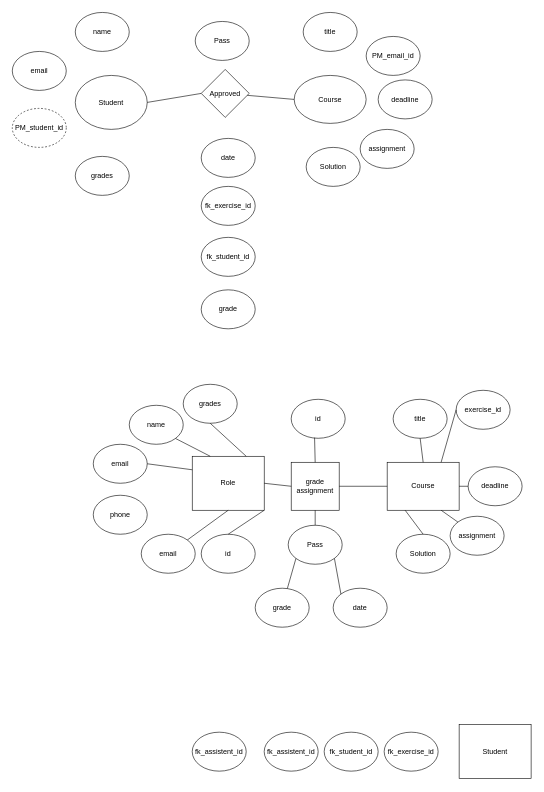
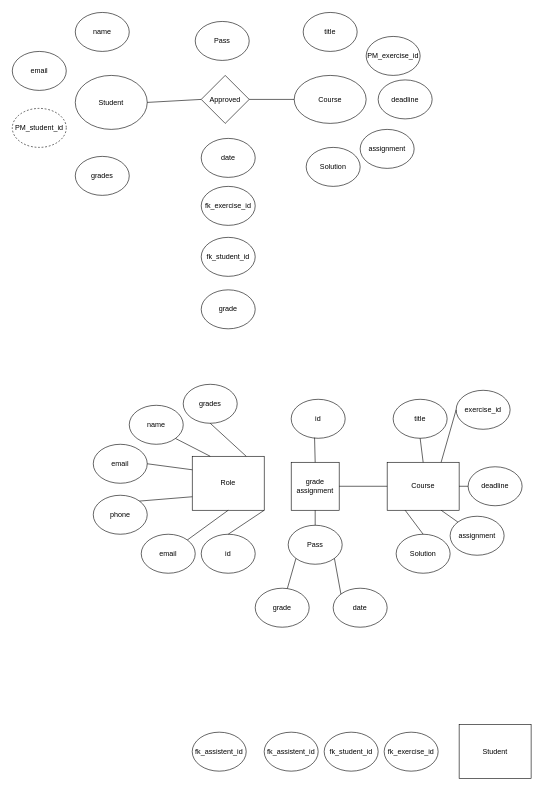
  <mxCell id="0" />
  <mxCell id="1" parent="0" />
  <mxCell id="2" value="Course" style="ellipse;whiteSpace=wrap;html=1;" parent="1" vertex="1"><mxGeometry x="490" y="125" width="120" height="80" as="geometry" /></mxCell>
  <mxCell id="3" value="Student" style="ellipse;whiteSpace=wrap;html=1;" parent="1" vertex="1"><mxGeometry y="125" width="120" height="90" as="geometry" x="125" /></mxCell>
- <mxCell id="4" value="Approved" style="rhombus;whiteSpace=wrap;html=1;" parent="1" vertex="1"><mxGeometry x="335" y="115" width="80" height="80" as="geometry" /></mxCell>
+ <mxCell id="4" value="Approved" style="rhombus;whiteSpace=wrap;html=1;" parent="1" vertex="1"><mxGeometry x="335" y="125" width="80" height="80" as="geometry" /></mxCell>
  <mxCell id="5" value="" style="endArrow=none;html=1;rounded=0;exitX=1;exitY=0.5;exitDx=0;exitDy=0;entryX=0;entryY=0.5;entryDx=0;entryDy=0;" parent="1" source="3" target="4" edge="1"><mxGeometry width="50" height="50" relative="1" as="geometry"><mxPoint x="530" y="220" as="sourcePoint" /><mxPoint x="580" y="170" as="targetPoint" /></mxGeometry></mxCell>
  <mxCell id="6" value="" style="endArrow=none;html=1;rounded=0;entryX=0;entryY=0.5;entryDx=0;entryDy=0;" parent="1" source="4" target="2" edge="1"><mxGeometry width="50" height="50" relative="1" as="geometry"><mxPoint x="530" y="220" as="sourcePoint" /><mxPoint x="580" y="170" as="targetPoint" /></mxGeometry></mxCell>
  <mxCell id="7" value="date" style="ellipse;whiteSpace=wrap;html=1;" parent="1" vertex="1"><mxGeometry x="335" y="230" width="90" height="65" as="geometry" /></mxCell>
  <mxCell id="8" value="title" style="ellipse;whiteSpace=wrap;html=1;" parent="1" vertex="1"><mxGeometry x="505" y="20" width="90" height="65" as="geometry" /></mxCell>
- <mxCell id="9" value="PM_email_id" style="ellipse;whiteSpace=wrap;html=1;" parent="1" vertex="1"><mxGeometry x="610" y="60" width="90" height="65" as="geometry" /></mxCell>
+ <mxCell id="9" value="PM_exercise_id" style="ellipse;whiteSpace=wrap;html=1;" parent="1" vertex="1"><mxGeometry x="610" y="60" width="90" height="65" as="geometry" /></mxCell>
  <mxCell id="10" value="PM_student_id" style="ellipse;whiteSpace=wrap;html=1;dashed=1;" parent="1" vertex="1"><mxGeometry x="20" y="180" width="90" height="65" as="geometry" /></mxCell>
  <mxCell id="11" value="fk_exercise_id" style="ellipse;whiteSpace=wrap;html=1;" parent="1" vertex="1"><mxGeometry x="335" y="310" width="90" height="65" as="geometry" /></mxCell>
  <mxCell id="12" value="fk_student_id" style="ellipse;whiteSpace=wrap;html=1;" parent="1" vertex="1"><mxGeometry x="335" y="395" width="90" height="65" as="geometry" /></mxCell>
  <mxCell id="13" value="deadline" style="ellipse;whiteSpace=wrap;html=1;" parent="1" vertex="1"><mxGeometry x="630" y="132.5" width="90" height="65" as="geometry" /></mxCell>
  <mxCell id="14" value="assignment" style="ellipse;whiteSpace=wrap;html=1;" parent="1" vertex="1"><mxGeometry x="600" y="215" width="90" height="65" as="geometry" /></mxCell>
  <mxCell id="15" value="name" style="ellipse;whiteSpace=wrap;html=1;" parent="1" vertex="1"><mxGeometry y="20" width="90" height="65" as="geometry" x="125" /></mxCell>
  <mxCell id="16" value="Solution" style="ellipse;whiteSpace=wrap;html=1;" parent="1" vertex="1"><mxGeometry x="510" y="245" width="90" height="65" as="geometry" /></mxCell>
  <mxCell id="17" value="Pass" style="ellipse;whiteSpace=wrap;html=1;" parent="1" vertex="1"><mxGeometry x="325" y="35" width="90" height="65" as="geometry" /></mxCell>
  <mxCell id="18" value="fk_assistent_id" style="ellipse;whiteSpace=wrap;html=1;" parent="1" vertex="1"><mxGeometry x="440" y="1220" width="90" height="65" as="geometry" /></mxCell>
  <mxCell id="19" value="email" style="ellipse;whiteSpace=wrap;html=1;" parent="1" vertex="1"><mxGeometry x="20" y="85" width="90" height="65" as="geometry" /></mxCell>
  <mxCell id="20" value="grades" style="ellipse;whiteSpace=wrap;html=1;" parent="1" vertex="1"><mxGeometry y="260" width="90" height="65" as="geometry" x="125" /></mxCell>
  <mxCell id="21" value="grade" style="ellipse;whiteSpace=wrap;html=1;" parent="1" vertex="1"><mxGeometry x="335" y="482.5" width="90" height="65" as="geometry" /></mxCell>
  <mxCell id="22" value="Course" style="square;whiteSpace=wrap;html=1;" parent="1" vertex="1"><mxGeometry x="645" y="770" width="120" height="80" as="geometry" /></mxCell>
  <mxCell id="23" value="Student" style="square;whiteSpace=wrap;html=1;" parent="1" vertex="1"><mxGeometry x="765" y="1207.5" width="120" height="90" as="geometry" /></mxCell>
  <mxCell id="24" value="grade assignment" style="square;whiteSpace=wrap;html=1;" parent="1" vertex="1"><mxGeometry x="485" y="770" width="80" height="80" as="geometry" /></mxCell>
  <mxCell id="25" value="date" style="ellipse;whiteSpace=wrap;html=1;" parent="1" vertex="1"><mxGeometry x="555" y="980" width="90" height="65" as="geometry" /></mxCell>
  <mxCell id="26" value="title" style="ellipse;whiteSpace=wrap;html=1;" parent="1" vertex="1"><mxGeometry x="655" y="665" width="90" height="65" as="geometry" /></mxCell>
  <mxCell id="27" value="exercise_id" style="ellipse;whiteSpace=wrap;html=1;" parent="1" vertex="1"><mxGeometry x="760" y="650" width="90" height="65" as="geometry" /></mxCell>
  <mxCell id="28" value="fk_exercise_id" style="ellipse;whiteSpace=wrap;html=1;" parent="1" vertex="1"><mxGeometry x="640" y="1220" width="90" height="65" as="geometry" /></mxCell>
  <mxCell id="29" value="fk_student_id" style="ellipse;whiteSpace=wrap;html=1;" parent="1" vertex="1"><mxGeometry x="540" y="1220" width="90" height="65" as="geometry" /></mxCell>
  <mxCell id="30" value="deadline" style="ellipse;whiteSpace=wrap;html=1;" parent="1" vertex="1"><mxGeometry x="780" y="777.5" width="90" height="65" as="geometry" /></mxCell>
  <mxCell id="31" value="assignment" style="ellipse;whiteSpace=wrap;html=1;" parent="1" vertex="1"><mxGeometry x="750" y="860" width="90" height="65" as="geometry" /></mxCell>
  <mxCell id="32" value="name" style="ellipse;whiteSpace=wrap;html=1;" parent="1" vertex="1"><mxGeometry x="215" y="675" width="90" height="65" as="geometry" /></mxCell>
  <mxCell id="33" value="Solution" style="ellipse;whiteSpace=wrap;html=1;" parent="1" vertex="1"><mxGeometry x="660" y="890" width="90" height="65" as="geometry" /></mxCell>
  <mxCell id="34" value="Pass" style="ellipse;whiteSpace=wrap;html=1;" parent="1" vertex="1"><mxGeometry x="480" y="875" width="90" height="65" as="geometry" /></mxCell>
  <mxCell id="35" value="email" style="ellipse;whiteSpace=wrap;html=1;" parent="1" vertex="1"><mxGeometry x="155" y="740" width="90" height="65" as="geometry" /></mxCell>
  <mxCell id="36" value="grades" style="ellipse;whiteSpace=wrap;html=1;" parent="1" vertex="1"><mxGeometry x="305" y="640" width="90" height="65" as="geometry" /></mxCell>
  <mxCell id="37" value="grade" style="ellipse;whiteSpace=wrap;html=1;" parent="1" vertex="1"><mxGeometry x="425" y="980" width="90" height="65" as="geometry" /></mxCell>
  <mxCell id="38" value="Role" style="square;whiteSpace=wrap;html=1;" parent="1" vertex="1"><mxGeometry x="320" y="760" width="120" height="90" as="geometry" /></mxCell>
  <mxCell id="39" value="email" style="ellipse;whiteSpace=wrap;html=1;" parent="1" vertex="1"><mxGeometry x="235" y="890" width="90" height="65" as="geometry" /></mxCell>
  <mxCell id="40" value="id" style="ellipse;whiteSpace=wrap;html=1;" parent="1" vertex="1"><mxGeometry x="485" y="665" width="90" height="65" as="geometry" /></mxCell>
  <mxCell id="41" value="phone" style="ellipse;whiteSpace=wrap;html=1;" parent="1" vertex="1"><mxGeometry x="155" y="825" width="90" height="65" as="geometry" /></mxCell>
- <mxCell id="42" value="" style="endArrow=none;html=1;rounded=0;exitX=1;exitY=0.5;exitDx=0;exitDy=0;entryX=0;entryY=0.5;entryDx=0;entryDy=0;" edge="1" parent="1" source="38" target="24"><mxGeometry width="50" height="50" relative="1" as="geometry"><mxPoint x="485" y="985" as="sourcePoint" /><mxPoint x="535" y="935" as="targetPoint" /></mxGeometry></mxCell>
  <mxCell id="43" value="" style="endArrow=none;html=1;rounded=0;exitX=1;exitY=0.5;exitDx=0;exitDy=0;entryX=0;entryY=0.5;entryDx=0;entryDy=0;" edge="1" parent="1" source="24" target="22"><mxGeometry width="50" height="50" relative="1" as="geometry"><mxPoint x="485" y="985" as="sourcePoint" /><mxPoint x="535" y="935" as="targetPoint" /></mxGeometry></mxCell>
  <mxCell id="44" value="" style="endArrow=none;html=1;rounded=0;entryX=0;entryY=1;entryDx=0;entryDy=0;" edge="1" parent="1" source="37" target="34"><mxGeometry width="50" height="50" relative="1" as="geometry"><mxPoint x="485" y="985" as="sourcePoint" /><mxPoint x="535" y="935" as="targetPoint" /></mxGeometry></mxCell>
  <mxCell id="45" value="" style="endArrow=none;html=1;rounded=0;entryX=0;entryY=0;entryDx=0;entryDy=0;exitX=1;exitY=1;exitDx=0;exitDy=0;" edge="1" parent="1" source="34" target="25"><mxGeometry width="50" height="50" relative="1" as="geometry"><mxPoint x="485" y="985" as="sourcePoint" /><mxPoint x="535" y="935" as="targetPoint" /></mxGeometry></mxCell>
  <mxCell id="46" value="" style="endArrow=none;html=1;rounded=0;entryX=0.433;entryY=0.985;entryDx=0;entryDy=0;entryPerimeter=0;exitX=0.5;exitY=0;exitDx=0;exitDy=0;" edge="1" parent="1" source="24" target="40"><mxGeometry width="50" height="50" relative="1" as="geometry"><mxPoint x="485" y="1015" as="sourcePoint" /><mxPoint x="535" y="965" as="targetPoint" /></mxGeometry></mxCell>
  <mxCell id="47" value="" style="endArrow=none;html=1;rounded=0;exitX=0.5;exitY=0;exitDx=0;exitDy=0;" edge="1" parent="1" source="34" target="24"><mxGeometry width="50" height="50" relative="1" as="geometry"><mxPoint x="485" y="1015" as="sourcePoint" /><mxPoint x="535" y="965" as="targetPoint" /></mxGeometry></mxCell>
+ <mxCell id="48" value="" style="endArrow=none;html=1;rounded=0;entryX=0;entryY=0.75;entryDx=0;entryDy=0;exitX=1;exitY=0;exitDx=0;exitDy=0;" edge="1" parent="1" source="41" target="38"><mxGeometry width="50" height="50" relative="1" as="geometry"><mxPoint x="485" y="1015" as="sourcePoint" /><mxPoint x="535" y="965" as="targetPoint" /></mxGeometry></mxCell>
  <mxCell id="49" value="" style="endArrow=none;html=1;rounded=0;entryX=0.5;entryY=1;entryDx=0;entryDy=0;" edge="1" parent="1" source="39" target="38"><mxGeometry width="50" height="50" relative="1" as="geometry"><mxPoint x="485" y="1015" as="sourcePoint" /><mxPoint x="535" y="965" as="targetPoint" /></mxGeometry></mxCell>
  <mxCell id="50" value="" style="endArrow=none;html=1;rounded=0;entryX=1;entryY=0.5;entryDx=0;entryDy=0;exitX=0;exitY=0.25;exitDx=0;exitDy=0;" edge="1" parent="1" source="38" target="35"><mxGeometry width="50" height="50" relative="1" as="geometry"><mxPoint x="485" y="1015" as="sourcePoint" /><mxPoint x="535" y="965" as="targetPoint" /></mxGeometry></mxCell>
  <mxCell id="51" value="" style="endArrow=none;html=1;rounded=0;entryX=1;entryY=1;entryDx=0;entryDy=0;exitX=0.25;exitY=0;exitDx=0;exitDy=0;" edge="1" parent="1" source="38" target="32"><mxGeometry width="50" height="50" relative="1" as="geometry"><mxPoint x="485" y="1015" as="sourcePoint" /><mxPoint x="535" y="965" as="targetPoint" /></mxGeometry></mxCell>
  <mxCell id="52" value="" style="endArrow=none;html=1;rounded=0;entryX=0.5;entryY=1;entryDx=0;entryDy=0;exitX=0.75;exitY=0;exitDx=0;exitDy=0;" edge="1" parent="1" source="38" target="36"><mxGeometry width="50" height="50" relative="1" as="geometry"><mxPoint x="485" y="1015" as="sourcePoint" /><mxPoint x="535" y="965" as="targetPoint" /></mxGeometry></mxCell>
  <mxCell id="53" value="" style="endArrow=none;html=1;rounded=0;entryX=0.5;entryY=1;entryDx=0;entryDy=0;exitX=0.5;exitY=0;exitDx=0;exitDy=0;" edge="1" parent="1" source="22" target="26"><mxGeometry width="50" height="50" relative="1" as="geometry"><mxPoint x="485" y="1015" as="sourcePoint" /><mxPoint x="535" y="965" as="targetPoint" /></mxGeometry></mxCell>
  <mxCell id="54" value="" style="endArrow=none;html=1;rounded=0;entryX=0;entryY=0.5;entryDx=0;entryDy=0;exitX=0.75;exitY=0;exitDx=0;exitDy=0;" edge="1" parent="1" source="22" target="27"><mxGeometry width="50" height="50" relative="1" as="geometry"><mxPoint x="485" y="1015" as="sourcePoint" /><mxPoint x="535" y="965" as="targetPoint" /></mxGeometry></mxCell>
  <mxCell id="55" value="" style="endArrow=none;html=1;rounded=0;entryX=0;entryY=0.5;entryDx=0;entryDy=0;exitX=1;exitY=0.5;exitDx=0;exitDy=0;" edge="1" parent="1" source="22" target="30"><mxGeometry width="50" height="50" relative="1" as="geometry"><mxPoint x="485" y="1015" as="sourcePoint" /><mxPoint x="535" y="965" as="targetPoint" /></mxGeometry></mxCell>
  <mxCell id="56" value="" style="endArrow=none;html=1;rounded=0;entryX=0;entryY=0;entryDx=0;entryDy=0;exitX=0.75;exitY=1;exitDx=0;exitDy=0;" edge="1" parent="1" source="22" target="31"><mxGeometry width="50" height="50" relative="1" as="geometry"><mxPoint x="485" y="1015" as="sourcePoint" /><mxPoint x="535" y="965" as="targetPoint" /></mxGeometry></mxCell>
  <mxCell id="57" value="" style="endArrow=none;html=1;rounded=0;entryX=0.25;entryY=1;entryDx=0;entryDy=0;exitX=0.5;exitY=0;exitDx=0;exitDy=0;" edge="1" parent="1" source="33" target="22"><mxGeometry width="50" height="50" relative="1" as="geometry"><mxPoint x="485" y="1015" as="sourcePoint" /><mxPoint x="535" y="965" as="targetPoint" /></mxGeometry></mxCell>
  <mxCell id="58" value="fk_assistent_id" style="ellipse;whiteSpace=wrap;html=1;" vertex="1" parent="1"><mxGeometry x="320" y="1220" width="90" height="65" as="geometry" /></mxCell>
  <mxCell id="59" value="id" style="ellipse;whiteSpace=wrap;html=1;" vertex="1" parent="1"><mxGeometry x="335" y="890" width="90" height="65" as="geometry" /></mxCell>
  <mxCell id="60" value="" style="endArrow=none;html=1;rounded=0;entryX=1;entryY=1;entryDx=0;entryDy=0;exitX=0.5;exitY=0;exitDx=0;exitDy=0;" edge="1" parent="1" source="59" target="38"><mxGeometry width="50" height="50" relative="1" as="geometry"><mxPoint x="485" y="1015" as="sourcePoint" /><mxPoint x="535" y="965" as="targetPoint" /></mxGeometry></mxCell>
